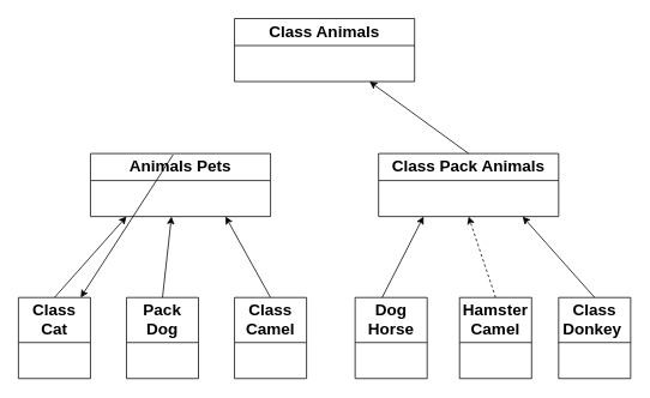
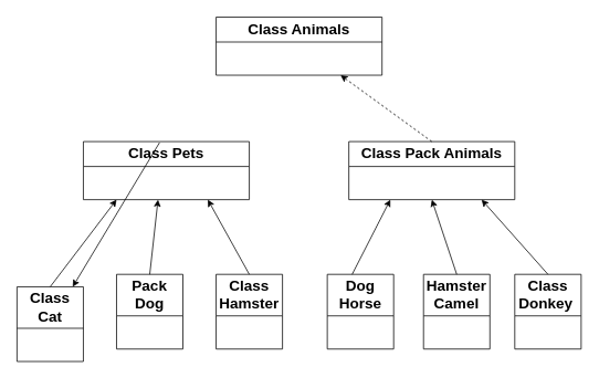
  <mxCell id="0" />
  <mxCell id="1" parent="0" />
  <mxCell id="2" value="&lt;font style=&quot;font-size: 18px;&quot;&gt;Class Animals&lt;/font&gt;" style="swimlane;whiteSpace=wrap;html=1;startSize=30;" vertex="1" parent="1"><mxGeometry x="260" y="20" width="200" height="70" as="geometry" /></mxCell>
- <mxCell id="3" value="Animals Pets" style="swimlane;whiteSpace=wrap;html=1;fontSize=18;startSize=30;" vertex="1" parent="1"><mxGeometry x="100" y="170" width="200" height="70" as="geometry" /></mxCell>
+ <mxCell id="3" value="Class Pets" style="swimlane;whiteSpace=wrap;html=1;fontSize=18;startSize=30;" vertex="1" parent="1"><mxGeometry x="100" y="170" width="200" height="70" as="geometry" /></mxCell>
  <mxCell id="4" value="Class Pack Animals" style="swimlane;whiteSpace=wrap;html=1;fontSize=18;startSize=30;" vertex="1" parent="1"><mxGeometry x="420" y="170" width="200" height="70" as="geometry" /></mxCell>
  <mxCell id="5" value="" style="endArrow=classic;html=1;fontSize=18;exitX=0.459;exitY=0.018;exitDx=0;exitDy=0;exitPerimeter=0;" edge="1" parent="1" source="3" target="7"><mxGeometry width="50" height="50" relative="1" as="geometry"><mxPoint x="220" y="170" as="sourcePoint" /><mxPoint x="270" y="120" as="targetPoint" /></mxGeometry></mxCell>
- <mxCell id="6" value="" style="endArrow=classic;html=1;fontSize=18;entryX=0.75;entryY=1;entryDx=0;entryDy=0;exitX=0.5;exitY=0;exitDx=0;exitDy=0;" edge="1" parent="1" source="4" target="2"><mxGeometry width="50" height="50" relative="1" as="geometry"><mxPoint x="470" y="240" as="sourcePoint" /><mxPoint x="520" y="190" as="targetPoint" /></mxGeometry></mxCell>
- <mxCell id="7" value="Class Cat" style="swimlane;whiteSpace=wrap;html=1;fontSize=18;startSize=50;" vertex="1" parent="1"><mxGeometry x="20" y="330" width="80" height="90" as="geometry" /></mxCell>
+ <mxCell id="6" value="" style="endArrow=classic;html=1;fontSize=18;entryX=0.75;entryY=1;entryDx=0;entryDy=0;exitX=0.5;exitY=0;exitDx=0;exitDy=0;dashed=1;" edge="1" parent="1" source="4" target="2"><mxGeometry width="50" height="50" relative="1" as="geometry"><mxPoint x="470" y="240" as="sourcePoint" /><mxPoint x="520" y="190" as="targetPoint" /></mxGeometry></mxCell>
+ <mxCell id="7" value="Class Cat" style="swimlane;whiteSpace=wrap;html=1;fontSize=18;startSize=50;" vertex="1" parent="1"><mxGeometry x="20" y="345" width="80" height="90" as="geometry" /></mxCell>
  <mxCell id="8" value="Pack Dog" style="swimlane;whiteSpace=wrap;html=1;fontSize=18;startSize=50;" vertex="1" parent="1"><mxGeometry x="140" y="330" width="80" height="90" as="geometry" /></mxCell>
- <mxCell id="9" value="Class Camel" style="swimlane;whiteSpace=wrap;html=1;fontSize=18;startSize=50;" vertex="1" parent="1"><mxGeometry x="260" y="330" width="80" height="90" as="geometry" /></mxCell>
+ <mxCell id="9" value="Class Hamster" style="swimlane;whiteSpace=wrap;html=1;fontSize=18;startSize=50;" vertex="1" parent="1"><mxGeometry x="260" y="330" width="80" height="90" as="geometry" /></mxCell>
  <mxCell id="10" value="" style="endArrow=classic;html=1;fontSize=18;exitX=0.5;exitY=0;exitDx=0;exitDy=0;" edge="1" parent="1" source="7"><mxGeometry width="50" height="50" relative="1" as="geometry"><mxPoint x="470" y="250" as="sourcePoint" /><mxPoint x="140" y="240" as="targetPoint" /></mxGeometry></mxCell>
  <mxCell id="11" value="" style="endArrow=classic;html=1;fontSize=18;" edge="1" parent="1"><mxGeometry width="50" height="50" relative="1" as="geometry"><mxPoint x="180" y="330" as="sourcePoint" /><mxPoint x="190" y="240" as="targetPoint" /></mxGeometry></mxCell>
  <mxCell id="12" value="" style="endArrow=classic;html=1;fontSize=18;entryX=0.75;entryY=1;entryDx=0;entryDy=0;" edge="1" parent="1" target="3"><mxGeometry width="50" height="50" relative="1" as="geometry"><mxPoint x="300" y="330" as="sourcePoint" /><mxPoint x="350" y="280" as="targetPoint" /></mxGeometry></mxCell>
  <mxCell id="13" value="Dog Horse" style="swimlane;whiteSpace=wrap;html=1;fontSize=18;startSize=50;" vertex="1" parent="1"><mxGeometry x="394" y="330" width="80" height="90" as="geometry" /></mxCell>
  <mxCell id="14" value="Hamster Camel" style="swimlane;whiteSpace=wrap;html=1;fontSize=18;startSize=50;" vertex="1" parent="1"><mxGeometry x="510" y="330" width="80" height="90" as="geometry" /></mxCell>
  <mxCell id="15" value="Class Donkey&amp;nbsp;" style="swimlane;whiteSpace=wrap;html=1;fontSize=18;startSize=50;" vertex="1" parent="1"><mxGeometry x="620" y="330" width="80" height="90" as="geometry" /></mxCell>
  <mxCell id="16" value="" style="endArrow=classic;html=1;fontSize=18;entryX=0.25;entryY=1;entryDx=0;entryDy=0;" edge="1" parent="1" target="4"><mxGeometry width="50" height="50" relative="1" as="geometry"><mxPoint x="424" y="330" as="sourcePoint" /><mxPoint x="474" y="280" as="targetPoint" /></mxGeometry></mxCell>
  <mxCell id="17" value="" style="endArrow=classic;html=1;fontSize=18;" edge="1" parent="1"><mxGeometry width="50" height="50" relative="1" as="geometry"><mxPoint x="660" y="330" as="sourcePoint" /><mxPoint x="580" y="240" as="targetPoint" /></mxGeometry></mxCell>
- <mxCell id="18" value="" style="endArrow=classic;html=1;fontSize=18;entryX=0.5;entryY=1;entryDx=0;entryDy=0;exitX=0.5;exitY=0;exitDx=0;exitDy=0;dashed=1;" edge="1" parent="1" source="14" target="4"><mxGeometry width="50" height="50" relative="1" as="geometry"><mxPoint x="550" y="320" as="sourcePoint" /><mxPoint x="520" y="200" as="targetPoint" /></mxGeometry></mxCell>
+ <mxCell id="18" value="" style="endArrow=classic;html=1;fontSize=18;entryX=0.5;entryY=1;entryDx=0;entryDy=0;exitX=0.5;exitY=0;exitDx=0;exitDy=0;" edge="1" parent="1" source="14" target="4"><mxGeometry width="50" height="50" relative="1" as="geometry"><mxPoint x="550" y="320" as="sourcePoint" /><mxPoint x="520" y="200" as="targetPoint" /></mxGeometry></mxCell>
